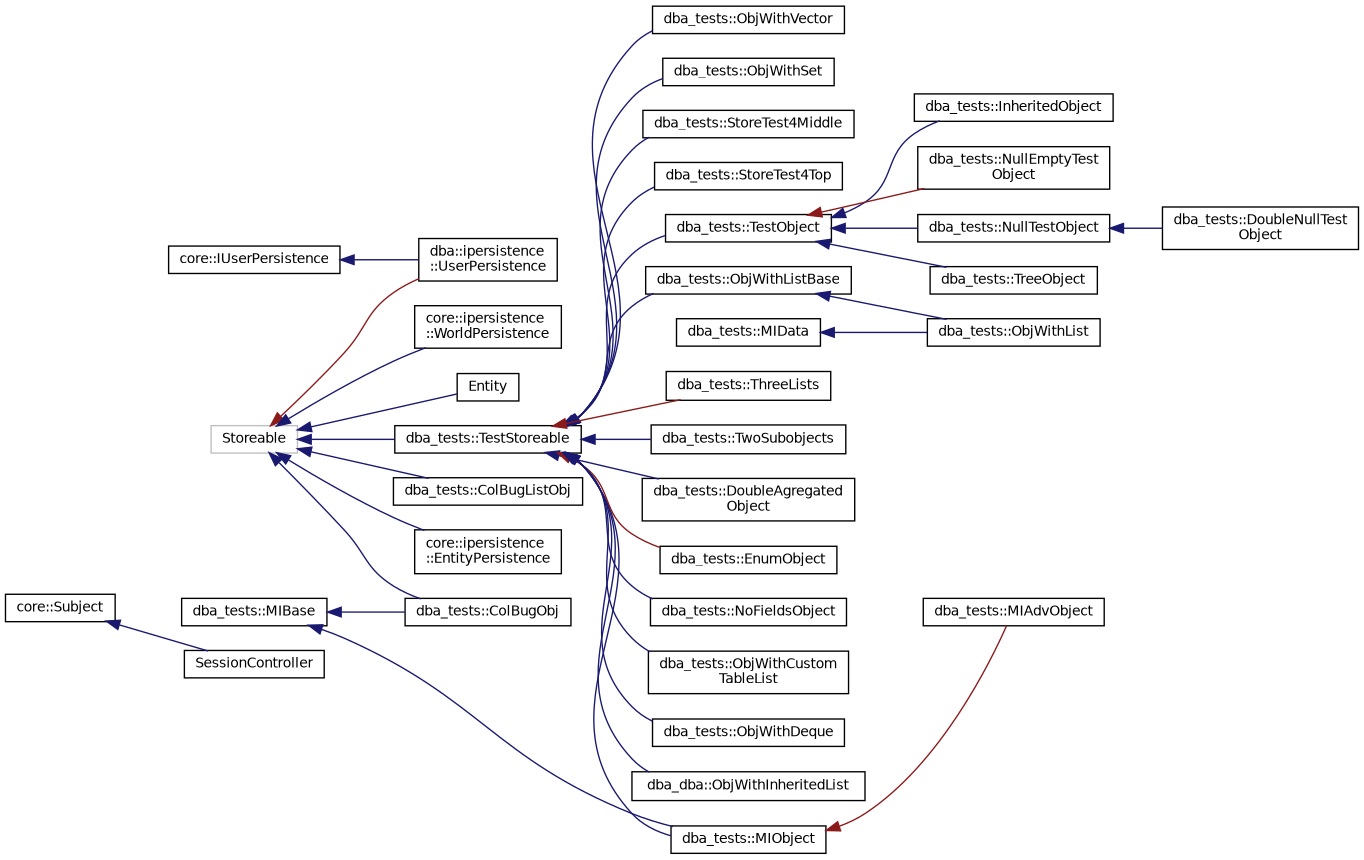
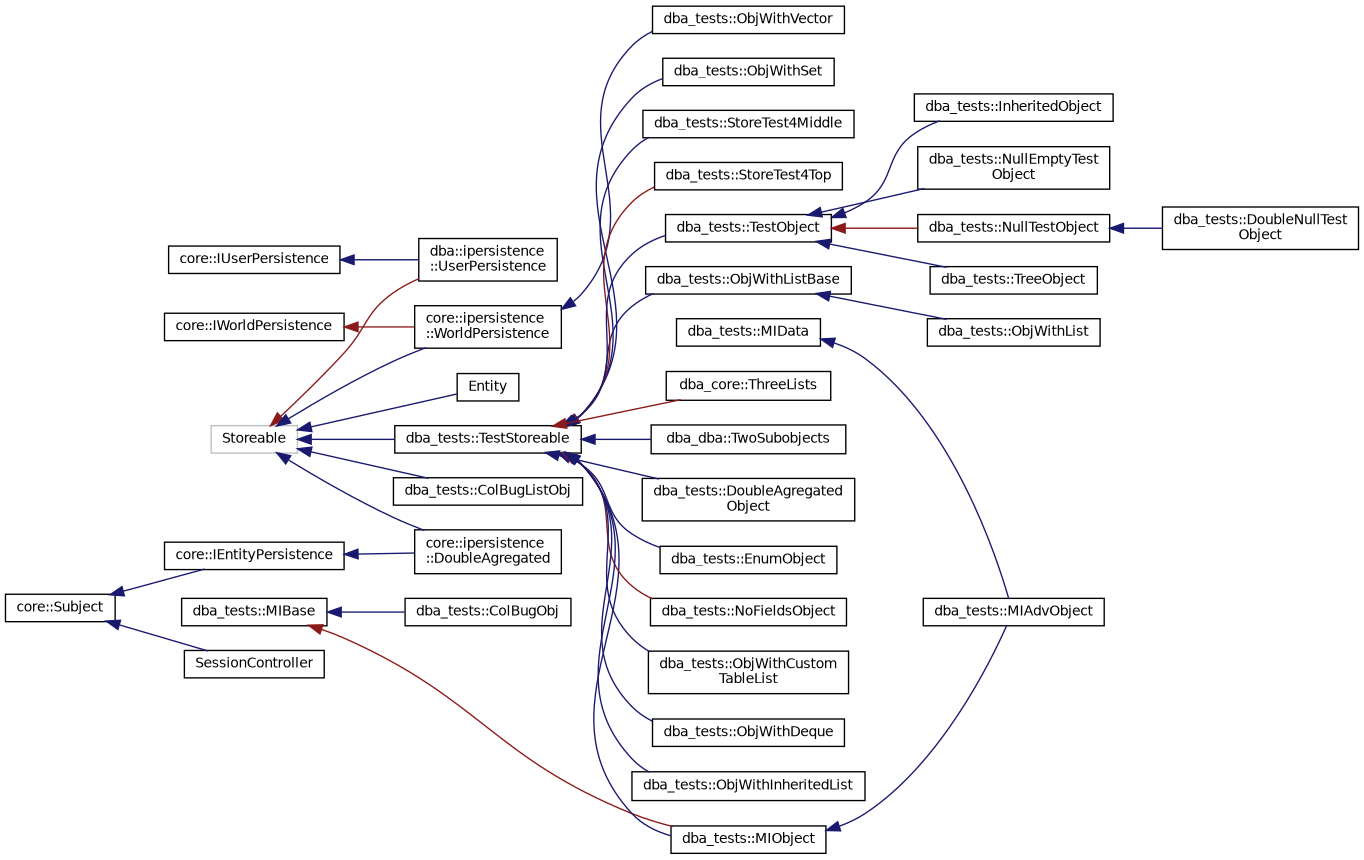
  digraph {
    rankdir=LR
    node [color=black fillcolor=white fontname=Helvetica fontsize=10 shape=record style=filled]
    edge [color=midnightblue dir=back fontname=Helvetica fontsize=10 labelfontname=Helvetica labelfontsize=10 style=solid]
    n1 [height=0.2 label="core::IUserPersistence" width=0.4]
    n2 [height=0.2 label="dba::ipersistence\l::UserPersistence" width=0.4]
+   n3 [height=0.2 label="core::IWorldPersistence" width=0.4]
    n4 [height=0.2 label="core::ipersistence\l::WorldPersistence" width=0.4]
    n5 [height=0.2 label="dba_tests::MIBase" width=0.4]
    n6 [height=0.2 label="dba_tests::ColBugObj" width=0.4]
    n7 [height=0.2 label="dba_tests::MIObject" width=0.4]
    n8 [height=0.2 label="dba_tests::MIAdvObject" width=0.4]
    n9 [height=0.2 label="dba_tests::MIData" width=0.4]
    n10 [color=grey75 height=0.2 label=Storeable width=0.4]
-   n11 [height=0.2 label="core::ipersistence\l::EntityPersistence" width=0.4]
+   n11 [height=0.2 label="core::ipersistence\l::DoubleAgregated" width=0.4]
    n12 [height=0.2 label="dba_tests::ColBugListObj" width=0.4]
    n13 [height=0.2 label="dba_tests::TestStoreable" width=0.4]
    n14 [height=0.2 label=Entity width=0.4]
    n15 [height=0.2 label="dba_tests::DoubleAgregated\lObject" width=0.4]
    n16 [height=0.2 label="dba_tests::EnumObject" width=0.4]
    n17 [height=0.2 label="dba_tests::NoFieldsObject" width=0.4]
    n18 [height=0.2 label="dba_tests::ObjWithCustom\lTableList" width=0.4]
    n19 [height=0.2 label="dba_tests::ObjWithDeque" width=0.4]
-   n20 [height=0.2 label="dba_dba::ObjWithInheritedList" width=0.4]
+   n20 [height=0.2 label="dba_tests::ObjWithInheritedList" width=0.4]
    n21 [height=0.2 label="dba_tests::ObjWithListBase" width=0.4]
    n22 [height=0.2 label="dba_tests::ObjWithSet" width=0.4]
    n23 [height=0.2 label="dba_tests::ObjWithVector" width=0.4]
    n24 [height=0.2 label="dba_tests::StoreTest4Middle" width=0.4]
    n25 [height=0.2 label="dba_tests::StoreTest4Top" width=0.4]
    n26 [height=0.2 label="dba_tests::TestObject" width=0.4]
-   n27 [height=0.2 label="dba_tests::ThreeLists" width=0.4]
-   n28 [height=0.2 label="dba_tests::TwoSubobjects" width=0.4]
+   n27 [height=0.2 label="dba_core::ThreeLists" width=0.4]
+   n28 [height=0.2 label="dba_dba::TwoSubobjects" width=0.4]
    n29 [height=0.2 label="dba_tests::ObjWithList" width=0.4]
    n30 [height=0.2 label="dba_tests::InheritedObject" width=0.4]
    n31 [height=0.2 label="dba_tests::NullEmptyTest\lObject" width=0.4]
    n32 [height=0.2 label="dba_tests::NullTestObject" width=0.4]
    n33 [height=0.2 label="dba_tests::TreeObject" width=0.4]
    n34 [height=0.2 label="dba_tests::DoubleNullTest\lObject" width=0.4]
    n35 [height=0.2 label="core::Subject" width=0.4]
+   n36 [height=0.2 label="core::IEntityPersistence" width=0.4]
    n37 [height=0.2 label=SessionController width=0.4]
    n1 -> n2
+   n3 -> n4 [color=firebrick4]
    n5 -> n6
-   n5 -> n7
-   n7 -> n8 [color=firebrick4]
-   n9 -> n29
+   n5 -> n7 [color=firebrick4]
+   n7 -> n8
+   n9 -> n8
    n10 -> n2 [color=firebrick4]
    n10 -> n4
-   n10 -> n6
    n10 -> n11
    n10 -> n12
    n10 -> n13
    n10 -> n14
    n13 -> n7
    n13 -> n15
-   n13 -> n16 [color=firebrick4]
-   n13 -> n17
+   n13 -> n16
+   n13 -> n17 [color=firebrick4]
    n13 -> n18
    n13 -> n19
    n13 -> n20
    n13 -> n21
    n13 -> n22
-   n13 -> n23
+   n4 -> n23
    n13 -> n24
-   n13 -> n25
+   n13 -> n25 [color=firebrick4]
    n13 -> n26
    n13 -> n27 [color=firebrick4]
    n13 -> n28
    n21 -> n29
    n26 -> n30
-   n26 -> n31 [color=firebrick4]
-   n26 -> n32
+   n26 -> n31
+   n26 -> n32 [color=firebrick4]
    n26 -> n33
    n32 -> n34
+   n35 -> n36
    n35 -> n37
+   n36 -> n11
  }
